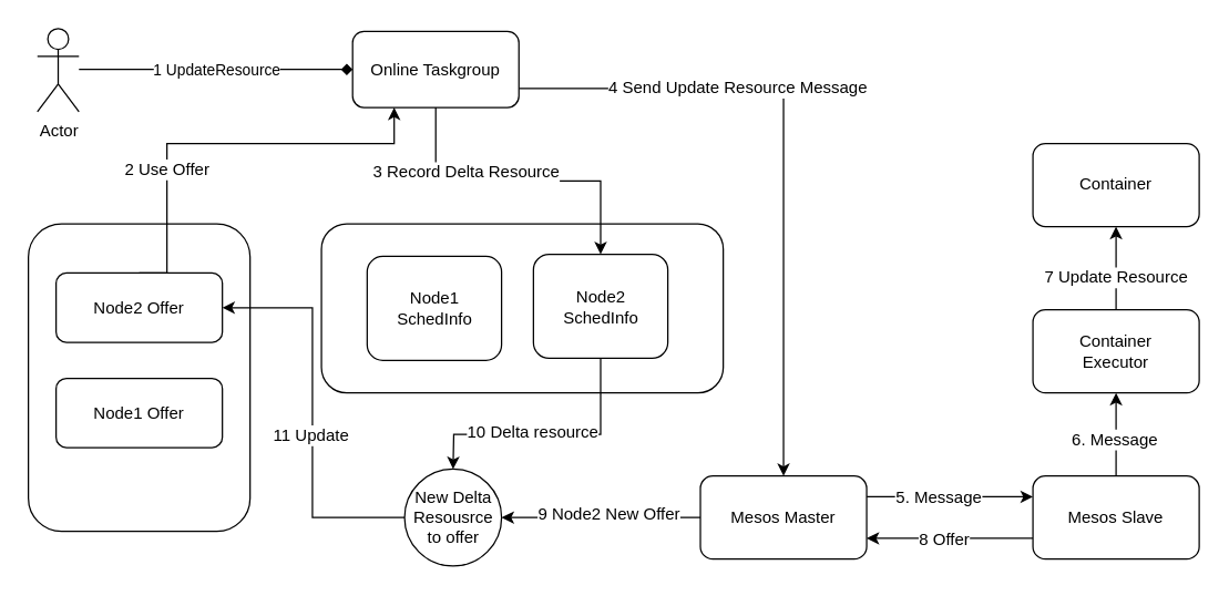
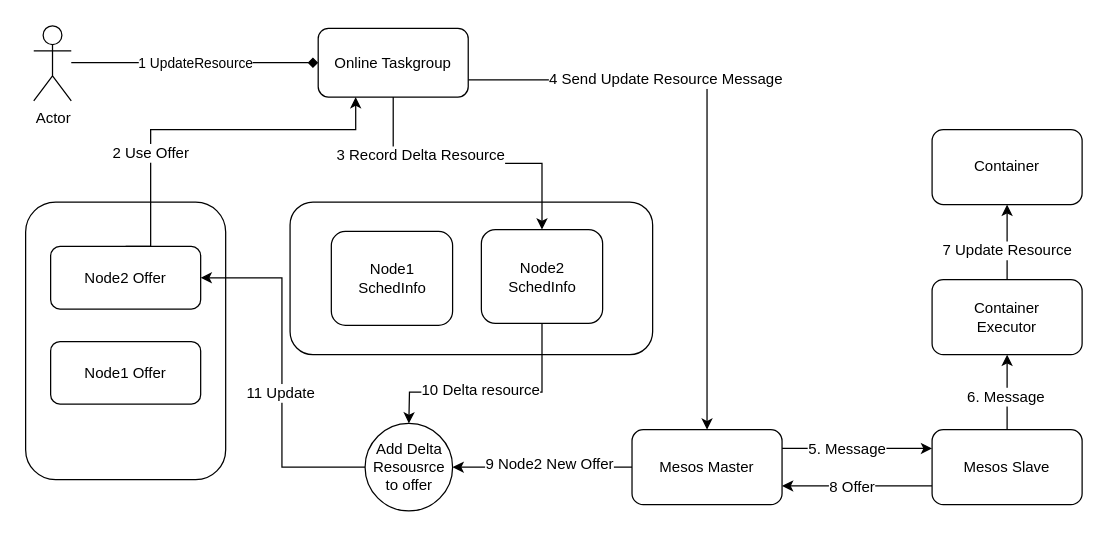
  <mxCell id="0" />
  <mxCell id="1" parent="0" />
  <mxCell id="2" value="" style="rounded=1;whiteSpace=wrap;html=1;" vertex="1" parent="1"><mxGeometry x="20" y="161" width="160" height="222" as="geometry" /></mxCell>
  <mxCell id="3" value="" style="rounded=1;whiteSpace=wrap;html=1;" vertex="1" parent="1"><mxGeometry x="231.5" y="161" width="290" height="122" as="geometry" /></mxCell>
  <mxCell id="4" value="Node1&lt;br&gt;SchedInfo" style="rounded=1;whiteSpace=wrap;html=1;" vertex="1" parent="1"><mxGeometry x="264.5" y="184.5" width="97" height="75" as="geometry" /></mxCell>
  <mxCell id="5" style="edgeStyle=orthogonalEdgeStyle;rounded=0;orthogonalLoop=1;jettySize=auto;html=1;exitX=0.5;exitY=1;exitDx=0;exitDy=0;" edge="1" parent="1" source="7" target="26"><mxGeometry relative="1" as="geometry"><Array as="points"><mxPoint x="433" y="313" /><mxPoint x="327" y="313" /></Array></mxGeometry></mxCell>
  <mxCell id="6" value="10 Delta resource" style="text;html=1;resizable=0;points=[];align=center;verticalAlign=middle;labelBackgroundColor=#ffffff;" vertex="1" connectable="0" parent="5"><mxGeometry x="0.129" y="-2" relative="1" as="geometry"><mxPoint as="offset" /></mxGeometry></mxCell>
  <mxCell id="7" value="Node2&lt;br&gt;SchedInfo" style="rounded=1;whiteSpace=wrap;html=1;" vertex="1" parent="1"><mxGeometry x="384.5" y="183" width="97" height="75" as="geometry" /></mxCell>
  <mxCell id="8" value="" style="edgeStyle=orthogonalEdgeStyle;rounded=0;orthogonalLoop=1;jettySize=auto;html=1;" edge="1" parent="1" source="12" target="26"><mxGeometry relative="1" as="geometry"><mxPoint x="401.5" y="368" as="targetPoint" /><Array as="points"><mxPoint x="395" y="373" /><mxPoint x="395" y="373" /></Array></mxGeometry></mxCell>
  <mxCell id="9" value="9 Node2 New Offer" style="text;html=1;resizable=0;points=[];align=center;verticalAlign=middle;labelBackgroundColor=#ffffff;" vertex="1" connectable="0" parent="8"><mxGeometry x="0.058" y="-3" relative="1" as="geometry"><mxPoint x="9" as="offset" /></mxGeometry></mxCell>
  <mxCell id="10" style="edgeStyle=orthogonalEdgeStyle;rounded=0;orthogonalLoop=1;jettySize=auto;html=1;exitX=1;exitY=0.25;exitDx=0;exitDy=0;entryX=0;entryY=0.25;entryDx=0;entryDy=0;" edge="1" parent="1" source="12" target="31"><mxGeometry relative="1" as="geometry" /></mxCell>
  <mxCell id="11" value="5. Message" style="text;html=1;resizable=0;points=[];align=center;verticalAlign=middle;labelBackgroundColor=#ffffff;" vertex="1" connectable="0" parent="10"><mxGeometry x="-0.224" y="-3" relative="1" as="geometry"><mxPoint x="4" y="-3" as="offset" /></mxGeometry></mxCell>
  <mxCell id="12" value="Mesos Master" style="rounded=1;whiteSpace=wrap;html=1;" vertex="1" parent="1"><mxGeometry x="505" y="343" width="120" height="60" as="geometry" /></mxCell>
  <mxCell id="13" style="edgeStyle=orthogonalEdgeStyle;rounded=0;orthogonalLoop=1;jettySize=auto;html=1;exitX=0.5;exitY=0;exitDx=0;exitDy=0;entryX=0.25;entryY=1;entryDx=0;entryDy=0;" edge="1" parent="1" source="15" target="22"><mxGeometry relative="1" as="geometry"><Array as="points"><mxPoint x="120" y="103" /><mxPoint x="284" y="103" /></Array></mxGeometry></mxCell>
  <mxCell id="14" value="2 Use Offer" style="text;html=1;resizable=0;points=[];align=center;verticalAlign=middle;labelBackgroundColor=#ffffff;" vertex="1" connectable="0" parent="13"><mxGeometry x="-0.372" y="1" relative="1" as="geometry"><mxPoint as="offset" /></mxGeometry></mxCell>
  <mxCell id="15" value="Node2 Offer" style="rounded=1;whiteSpace=wrap;html=1;" vertex="1" parent="1"><mxGeometry x="40" y="196.5" width="120" height="50" as="geometry" /></mxCell>
  <mxCell id="16" value="1 UpdateResource" style="edgeStyle=orthogonalEdgeStyle;rounded=0;orthogonalLoop=1;jettySize=auto;html=1;entryX=0;entryY=0.5;entryDx=0;entryDy=0;endArrow=diamond;" edge="1" parent="1" source="17" target="22"><mxGeometry relative="1" as="geometry"><mxPoint x="136.5" y="50" as="targetPoint" /><Array as="points"><mxPoint x="226.5" y="50" /></Array></mxGeometry></mxCell>
  <mxCell id="17" value="Actor" style="shape=umlActor;verticalLabelPosition=bottom;labelBackgroundColor=#ffffff;verticalAlign=top;html=1;outlineConnect=0;" vertex="1" parent="1"><mxGeometry x="26.5" y="20" width="30" height="60" as="geometry" /></mxCell>
  <mxCell id="18" style="edgeStyle=orthogonalEdgeStyle;rounded=0;orthogonalLoop=1;jettySize=auto;html=1;exitX=0.5;exitY=1;exitDx=0;exitDy=0;" edge="1" parent="1" source="22" target="7"><mxGeometry relative="1" as="geometry" /></mxCell>
  <mxCell id="19" value="3 Record Delta Resource" style="text;html=1;resizable=0;points=[];align=center;verticalAlign=middle;labelBackgroundColor=#ffffff;" vertex="1" connectable="0" parent="18"><mxGeometry x="-0.37" y="-2" relative="1" as="geometry"><mxPoint x="3" y="-9" as="offset" /></mxGeometry></mxCell>
  <mxCell id="20" style="edgeStyle=orthogonalEdgeStyle;rounded=0;orthogonalLoop=1;jettySize=auto;html=1;exitX=1;exitY=0.75;exitDx=0;exitDy=0;entryX=0.5;entryY=0;entryDx=0;entryDy=0;" edge="1" parent="1" source="22" target="12"><mxGeometry relative="1" as="geometry" /></mxCell>
  <mxCell id="21" value="4 Send Update Resource Message" style="text;html=1;resizable=0;points=[];align=center;verticalAlign=middle;labelBackgroundColor=#ffffff;" vertex="1" connectable="0" parent="20"><mxGeometry x="-0.334" y="1" relative="1" as="geometry"><mxPoint as="offset" /></mxGeometry></mxCell>
  <mxCell id="22" value="Online Taskgroup" style="rounded=1;whiteSpace=wrap;html=1;" vertex="1" parent="1"><mxGeometry x="254" y="22" width="120" height="55" as="geometry" /></mxCell>
  <mxCell id="23" value="Node1 Offer" style="rounded=1;whiteSpace=wrap;html=1;" vertex="1" parent="1"><mxGeometry x="40" y="272.5" width="120" height="50" as="geometry" /></mxCell>
  <mxCell id="24" style="edgeStyle=orthogonalEdgeStyle;rounded=0;orthogonalLoop=1;jettySize=auto;html=1;exitX=0;exitY=0.5;exitDx=0;exitDy=0;entryX=1;entryY=0.5;entryDx=0;entryDy=0;" edge="1" parent="1" source="26" target="15"><mxGeometry relative="1" as="geometry"><Array as="points"><mxPoint x="225" y="373" /><mxPoint x="225" y="222" /></Array></mxGeometry></mxCell>
  <mxCell id="25" value="11 Update" style="text;html=1;resizable=0;points=[];align=center;verticalAlign=middle;labelBackgroundColor=#ffffff;" vertex="1" connectable="0" parent="24"><mxGeometry x="-0.11" y="2" relative="1" as="geometry"><mxPoint as="offset" /></mxGeometry></mxCell>
- <mxCell id="26" value="New Delta&lt;br&gt;Resousrce&lt;br&gt;to offer" style="ellipse;whiteSpace=wrap;html=1;aspect=fixed;" vertex="1" parent="1"><mxGeometry x="291.5" y="338" width="70" height="70" as="geometry" /></mxCell>
+ <mxCell id="26" value="Add Delta&lt;br&gt;Resousrce&lt;br&gt;to offer" style="ellipse;whiteSpace=wrap;html=1;aspect=fixed;" vertex="1" parent="1"><mxGeometry x="291.5" y="338" width="70" height="70" as="geometry" /></mxCell>
  <mxCell id="27" style="edgeStyle=orthogonalEdgeStyle;rounded=0;orthogonalLoop=1;jettySize=auto;html=1;exitX=0;exitY=0.75;exitDx=0;exitDy=0;entryX=1;entryY=0.75;entryDx=0;entryDy=0;" edge="1" parent="1" source="31" target="12"><mxGeometry relative="1" as="geometry" /></mxCell>
  <mxCell id="28" value="8 Offer" style="text;html=1;resizable=0;points=[];align=center;verticalAlign=middle;labelBackgroundColor=#ffffff;" vertex="1" connectable="0" parent="27"><mxGeometry x="0.075" relative="1" as="geometry"><mxPoint as="offset" /></mxGeometry></mxCell>
  <mxCell id="29" style="edgeStyle=orthogonalEdgeStyle;rounded=0;orthogonalLoop=1;jettySize=auto;html=1;exitX=0.5;exitY=0;exitDx=0;exitDy=0;entryX=0.5;entryY=1;entryDx=0;entryDy=0;" edge="1" parent="1" source="31" target="34"><mxGeometry relative="1" as="geometry" /></mxCell>
  <mxCell id="30" value="6. Message" style="text;html=1;resizable=0;points=[];align=center;verticalAlign=middle;labelBackgroundColor=#ffffff;" vertex="1" connectable="0" parent="29"><mxGeometry x="-0.1" y="2" relative="1" as="geometry"><mxPoint as="offset" /></mxGeometry></mxCell>
  <mxCell id="31" value="Mesos Slave" style="rounded=1;whiteSpace=wrap;html=1;" vertex="1" parent="1"><mxGeometry x="745" y="343" width="120" height="60" as="geometry" /></mxCell>
  <mxCell id="32" style="edgeStyle=orthogonalEdgeStyle;rounded=0;orthogonalLoop=1;jettySize=auto;html=1;exitX=0.5;exitY=0;exitDx=0;exitDy=0;entryX=0.5;entryY=1;entryDx=0;entryDy=0;" edge="1" parent="1" source="34" target="35"><mxGeometry relative="1" as="geometry" /></mxCell>
  <mxCell id="33" value="7 Update Resource" style="text;html=1;resizable=0;points=[];align=center;verticalAlign=middle;labelBackgroundColor=#ffffff;" vertex="1" connectable="0" parent="32"><mxGeometry x="-0.2" y="1" relative="1" as="geometry"><mxPoint as="offset" /></mxGeometry></mxCell>
  <mxCell id="34" value="Container&lt;br&gt;Executor" style="rounded=1;whiteSpace=wrap;html=1;" vertex="1" parent="1"><mxGeometry x="745" y="223" width="120" height="60" as="geometry" /></mxCell>
  <mxCell id="35" value="Container" style="rounded=1;whiteSpace=wrap;html=1;" vertex="1" parent="1"><mxGeometry x="745" y="103" width="120" height="60" as="geometry" /></mxCell>
